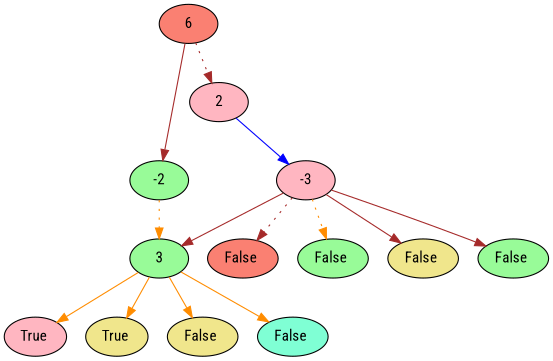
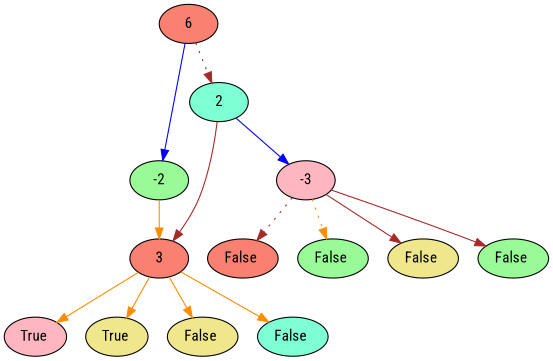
  digraph {
    fontname="Roboto Condensed"
    node [fillcolor=palegreen fontname="Roboto Condensed" style=filled]
    edge [color=darkorange fontname="Roboto Condensed" style=solid]
    n1 [fillcolor=salmon label=6]
    -2
-   2 [fillcolor=lightpink]
-   3
+   2 [fillcolor=aquamarine]
+   3 [fillcolor=salmon]
    -3 [fillcolor=lightpink]
    n6 [fillcolor=salmon label="False "]
    n7 [label="False "]
    n8 [fillcolor=khaki label="False "]
    n9 [label="False "]
    n10 [fillcolor=lightpink label="True "]
    n11 [fillcolor=khaki label="True "]
    n12 [fillcolor=khaki label="False "]
    n13 [fillcolor=aquamarine label="False "]
-   n1 -> -2 [color=brown]
+   n1 -> -2 [color=blue]
    n1 -> 2 [color=brown style=dotted]
-   -2 -> 3 [style=dotted]
-   -3 -> 3 [color=brown]
+   -2 -> 3
+   2 -> 3 [color=brown]
    2 -> -3 [color=blue]
    3 -> n10
    3 -> n11
    3 -> n12
    3 -> n13
    -3 -> n6 [color=brown style=dotted]
    -3 -> n7 [style=dotted]
    -3 -> n8 [color=brown]
    -3 -> n9 [color=brown]
  }
